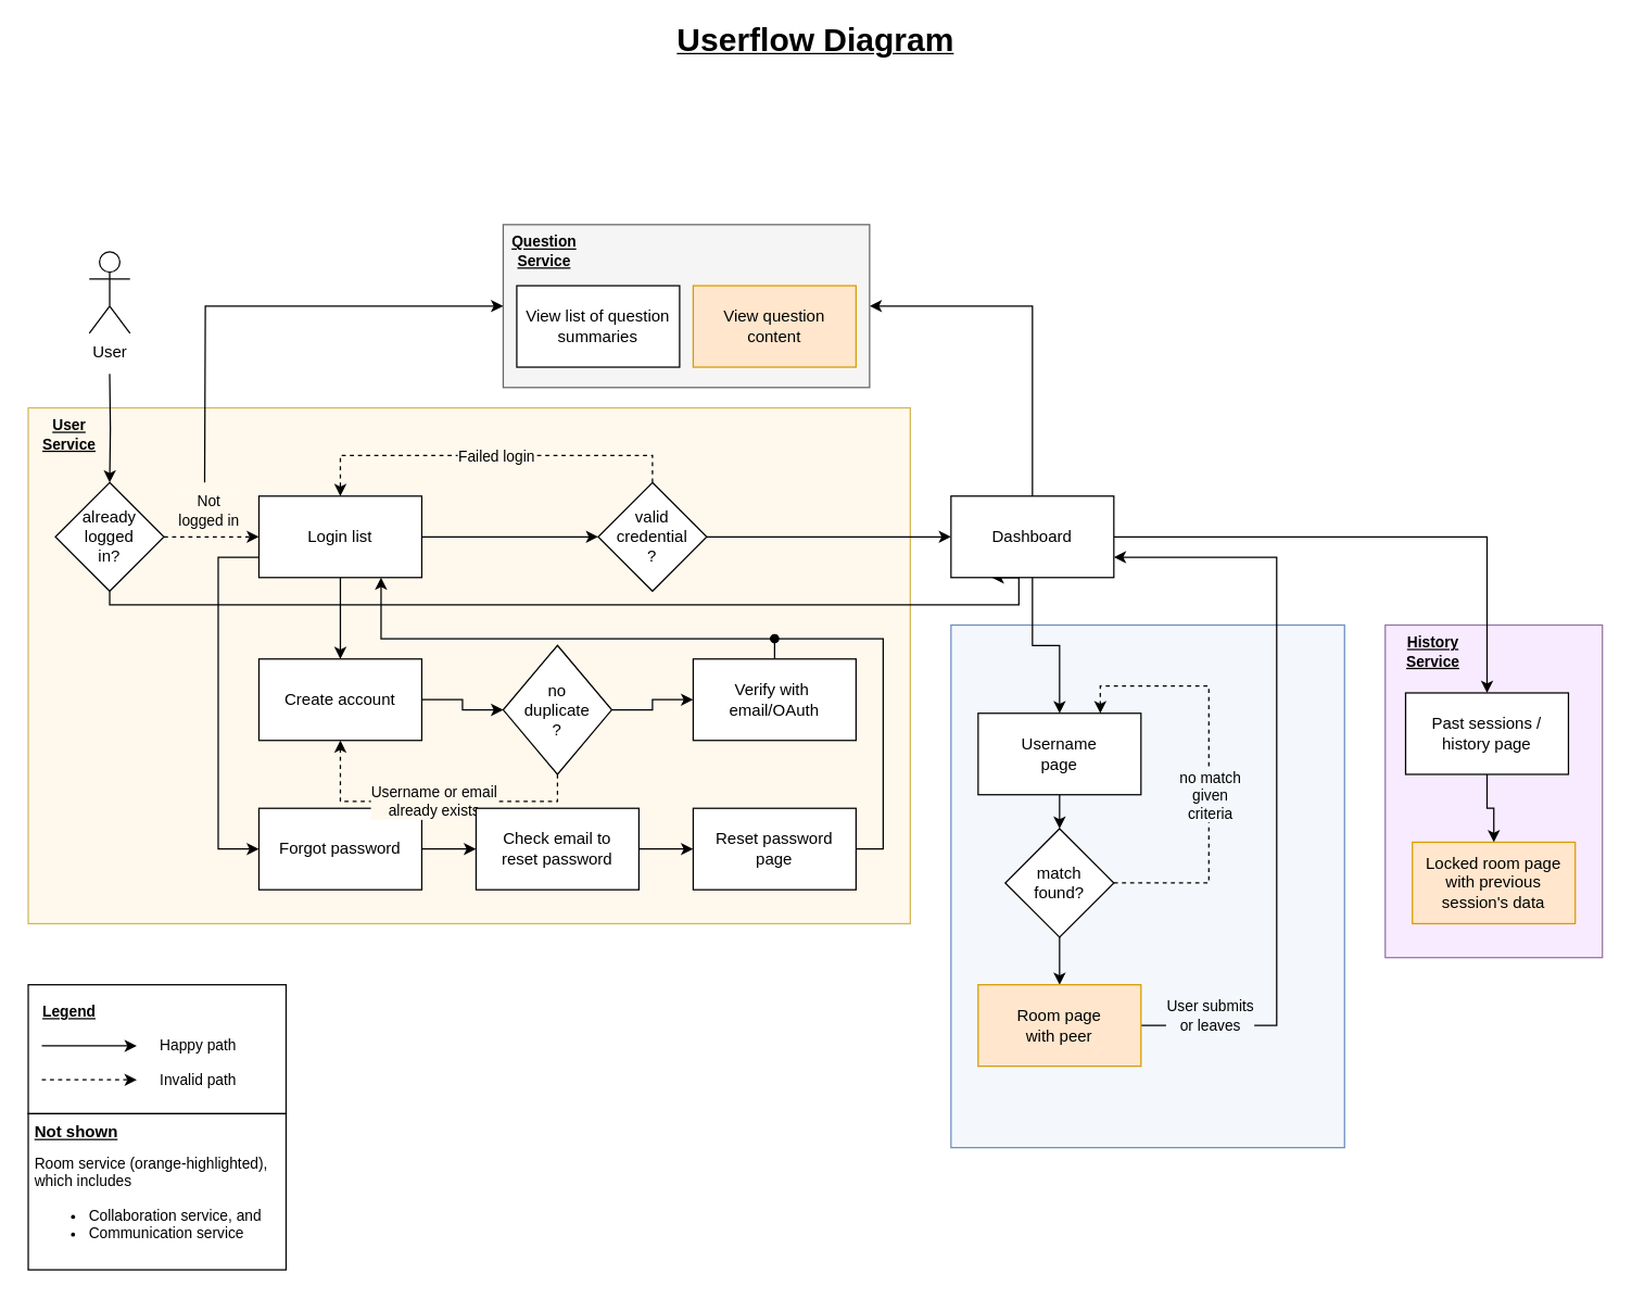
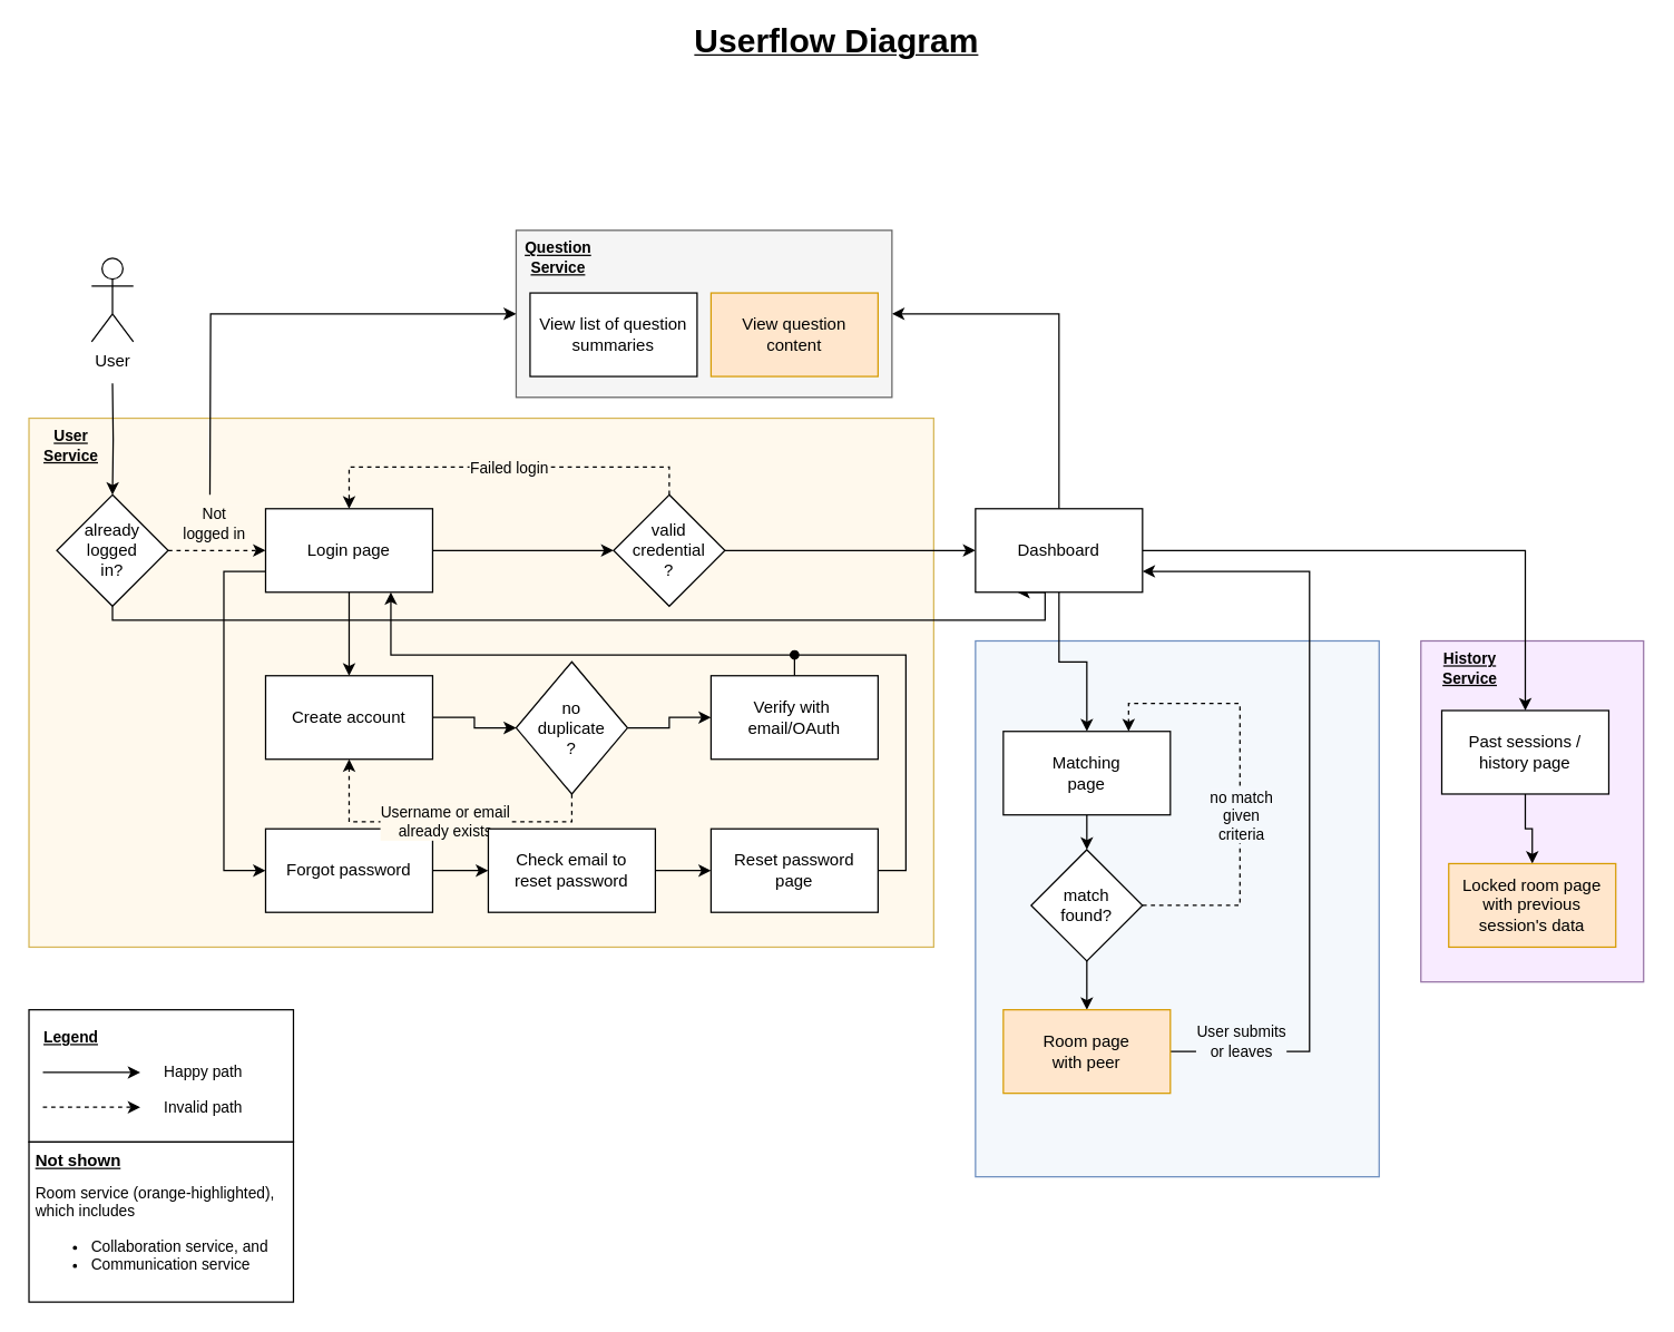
  <mxCell id="0" />
  <mxCell id="1" parent="0" />
  <mxCell id="2" value="&lt;span style=&quot;&quot;&gt;Legend&lt;/span&gt;" style="rounded=0;whiteSpace=wrap;html=1;labelBackgroundColor=none;comic=0;align=left;labelPadding=0;metaEdit=0;horizontal=1;labelPosition=center;verticalLabelPosition=middle;verticalAlign=top;spacingRight=0;spacingLeft=0;labelBorderColor=none;fontColor=none;noLabel=1;" parent="1" vertex="1"><mxGeometry x="20" y="725" width="190" height="95" as="geometry" /></mxCell>
  <mxCell id="3" value="" style="rounded=0;whiteSpace=wrap;html=1;fontFamily=Helvetica;fontSize=11;fillColor=#F8EBFF;strokeColor=#9673a6;" parent="1" vertex="1"><mxGeometry x="1020" y="460" width="160" height="245" as="geometry" /></mxCell>
  <mxCell id="4" value="" style="rounded=0;whiteSpace=wrap;html=1;fontFamily=Helvetica;fontSize=11;fillColor=#F4F8FC;strokeColor=#6c8ebf;" parent="1" vertex="1"><mxGeometry x="700" y="460" width="290" height="385" as="geometry" /></mxCell>
  <mxCell id="5" value="" style="rounded=0;whiteSpace=wrap;html=1;fontFamily=Helvetica;fontSize=11;fillColor=#FFF9ED;strokeColor=#d6b656;" parent="1" vertex="1"><mxGeometry x="20" y="300" width="650" height="380" as="geometry" /></mxCell>
  <mxCell id="6" style="edgeStyle=orthogonalEdgeStyle;rounded=0;orthogonalLoop=1;jettySize=auto;html=1;exitX=1;exitY=0.5;exitDx=0;exitDy=0;dashed=1;" parent="1" source="9" target="13" edge="1"><mxGeometry relative="1" as="geometry" /></mxCell>
  <mxCell id="7" value="Not &lt;br&gt;logged in" style="edgeLabel;html=1;align=center;verticalAlign=middle;resizable=0;points=[];fontSize=11;fontFamily=Helvetica;fontColor=default;labelBackgroundColor=#FFF9ED;" parent="6" vertex="1" connectable="0"><mxGeometry x="-0.343" y="-1" relative="1" as="geometry"><mxPoint x="9" y="-21" as="offset" /></mxGeometry></mxCell>
  <mxCell id="8" style="edgeStyle=orthogonalEdgeStyle;shape=connector;rounded=0;orthogonalLoop=1;jettySize=auto;html=1;exitX=0.5;exitY=1;exitDx=0;exitDy=0;entryX=0.25;entryY=1;entryDx=0;entryDy=0;labelBackgroundColor=default;strokeColor=default;fontFamily=Helvetica;fontSize=11;fontColor=default;endArrow=classic;endFill=1;" parent="1" source="9" target="21" edge="1"><mxGeometry relative="1" as="geometry"><Array as="points"><mxPoint x="80" y="445" /><mxPoint x="750" y="445" /></Array></mxGeometry></mxCell>
  <mxCell id="9" value="already logged &lt;br&gt;in?" style="rhombus;whiteSpace=wrap;html=1;" parent="1" vertex="1"><mxGeometry x="40" y="355" width="80" height="80" as="geometry" /></mxCell>
  <mxCell id="10" value="" style="edgeStyle=orthogonalEdgeStyle;rounded=0;orthogonalLoop=1;jettySize=auto;html=1;" parent="1" source="13" target="17" edge="1"><mxGeometry relative="1" as="geometry" /></mxCell>
  <mxCell id="11" style="edgeStyle=orthogonalEdgeStyle;rounded=0;orthogonalLoop=1;jettySize=auto;html=1;exitX=0.5;exitY=1;exitDx=0;exitDy=0;entryX=0.5;entryY=0;entryDx=0;entryDy=0;" parent="1" source="13" target="23" edge="1"><mxGeometry relative="1" as="geometry" /></mxCell>
  <mxCell id="12" style="edgeStyle=orthogonalEdgeStyle;rounded=0;orthogonalLoop=1;jettySize=auto;html=1;exitX=0;exitY=0.75;exitDx=0;exitDy=0;entryX=0;entryY=0.5;entryDx=0;entryDy=0;" parent="1" source="13" target="25" edge="1"><mxGeometry relative="1" as="geometry"><Array as="points"><mxPoint x="160" y="410" /><mxPoint x="160" y="625" /></Array></mxGeometry></mxCell>
- <mxCell id="13" value="Login list" style="rounded=0;whiteSpace=wrap;html=1;" parent="1" vertex="1"><mxGeometry x="190" y="365" width="120" height="60" as="geometry" /></mxCell>
+ <mxCell id="13" value="Login page" style="rounded=0;whiteSpace=wrap;html=1;" parent="1" vertex="1"><mxGeometry x="190" y="365" width="120" height="60" as="geometry" /></mxCell>
  <mxCell id="14" style="edgeStyle=orthogonalEdgeStyle;rounded=0;orthogonalLoop=1;jettySize=auto;html=1;exitX=0.5;exitY=0;exitDx=0;exitDy=0;entryX=0.5;entryY=0;entryDx=0;entryDy=0;dashed=1;" parent="1" source="17" target="13" edge="1"><mxGeometry relative="1" as="geometry" /></mxCell>
  <mxCell id="15" value="Failed login" style="edgeLabel;html=1;align=center;verticalAlign=middle;resizable=0;points=[];fontSize=11;fontFamily=Helvetica;fontColor=default;labelBackgroundColor=#FFF9ED;" parent="14" vertex="1" connectable="0"><mxGeometry x="-0.029" relative="1" as="geometry"><mxPoint as="offset" /></mxGeometry></mxCell>
  <mxCell id="16" value="" style="edgeStyle=orthogonalEdgeStyle;rounded=0;orthogonalLoop=1;jettySize=auto;html=1;" parent="1" source="17" target="21" edge="1"><mxGeometry relative="1" as="geometry" /></mxCell>
  <mxCell id="17" value="valid credential&lt;br&gt;?" style="rhombus;whiteSpace=wrap;html=1;rounded=0;" parent="1" vertex="1"><mxGeometry x="440" y="355" width="80" height="80" as="geometry" /></mxCell>
  <mxCell id="18" style="edgeStyle=orthogonalEdgeStyle;rounded=0;orthogonalLoop=1;jettySize=auto;html=1;exitX=0.5;exitY=1;exitDx=0;exitDy=0;entryX=0.5;entryY=0;entryDx=0;entryDy=0;" parent="1" source="21" target="42" edge="1"><mxGeometry relative="1" as="geometry" /></mxCell>
  <mxCell id="19" style="edgeStyle=orthogonalEdgeStyle;rounded=0;orthogonalLoop=1;jettySize=auto;html=1;exitX=1;exitY=0.5;exitDx=0;exitDy=0;entryX=0.5;entryY=0;entryDx=0;entryDy=0;" parent="1" source="21" target="44" edge="1"><mxGeometry relative="1" as="geometry"><mxPoint x="850" y="395" as="sourcePoint" /></mxGeometry></mxCell>
  <mxCell id="20" style="edgeStyle=orthogonalEdgeStyle;rounded=0;html=1;exitX=0.5;exitY=0;exitDx=0;exitDy=0;entryX=1;entryY=0.5;entryDx=0;entryDy=0;fontSize=11;" parent="1" source="21" target="59" edge="1"><mxGeometry relative="1" as="geometry" /></mxCell>
  <mxCell id="21" value="Dashboard" style="whiteSpace=wrap;html=1;rounded=0;" parent="1" vertex="1"><mxGeometry x="700" y="365" width="120" height="60" as="geometry" /></mxCell>
  <mxCell id="22" style="edgeStyle=orthogonalEdgeStyle;rounded=0;orthogonalLoop=1;jettySize=auto;html=1;exitX=1;exitY=0.5;exitDx=0;exitDy=0;entryX=0;entryY=0.5;entryDx=0;entryDy=0;" parent="1" source="23" target="29" edge="1"><mxGeometry relative="1" as="geometry" /></mxCell>
  <mxCell id="23" value="Create account" style="rounded=0;whiteSpace=wrap;html=1;" parent="1" vertex="1"><mxGeometry x="190" y="485" width="120" height="60" as="geometry" /></mxCell>
  <mxCell id="24" value="" style="edgeStyle=orthogonalEdgeStyle;rounded=0;orthogonalLoop=1;jettySize=auto;html=1;" parent="1" source="25" target="33" edge="1"><mxGeometry relative="1" as="geometry" /></mxCell>
  <mxCell id="25" value="Forgot password" style="rounded=0;whiteSpace=wrap;html=1;" parent="1" vertex="1"><mxGeometry x="190" y="595" width="120" height="60" as="geometry" /></mxCell>
  <mxCell id="26" style="edgeStyle=orthogonalEdgeStyle;rounded=0;orthogonalLoop=1;jettySize=auto;html=1;exitX=1;exitY=0.5;exitDx=0;exitDy=0;entryX=0;entryY=0.5;entryDx=0;entryDy=0;" parent="1" source="29" target="31" edge="1"><mxGeometry relative="1" as="geometry" /></mxCell>
  <mxCell id="27" style="edgeStyle=orthogonalEdgeStyle;rounded=0;orthogonalLoop=1;jettySize=auto;html=1;exitX=0.5;exitY=1;exitDx=0;exitDy=0;entryX=0.5;entryY=1;entryDx=0;entryDy=0;dashed=1;" parent="1" source="29" target="23" edge="1"><mxGeometry relative="1" as="geometry" /></mxCell>
  <mxCell id="28" value="Username or email &lt;br&gt;already exists" style="edgeLabel;html=1;align=center;verticalAlign=middle;resizable=0;points=[];fontSize=11;fontFamily=Helvetica;fontColor=default;labelBackgroundColor=#FFF9ED;" parent="27" vertex="1" connectable="0"><mxGeometry x="0.086" y="2" relative="1" as="geometry"><mxPoint x="10" y="-3" as="offset" /></mxGeometry></mxCell>
  <mxCell id="29" value="no &lt;br&gt;duplicate&lt;br&gt;?" style="rhombus;whiteSpace=wrap;html=1;rounded=0;" parent="1" vertex="1"><mxGeometry x="370" y="475" width="80" height="95" as="geometry" /></mxCell>
  <mxCell id="30" style="edgeStyle=orthogonalEdgeStyle;rounded=0;orthogonalLoop=1;jettySize=auto;html=1;exitX=0.5;exitY=0;exitDx=0;exitDy=0;entryX=0.75;entryY=1;entryDx=0;entryDy=0;" parent="1" source="31" target="13" edge="1"><mxGeometry relative="1" as="geometry"><Array as="points"><mxPoint x="570" y="470" /><mxPoint x="280" y="470" /></Array></mxGeometry></mxCell>
  <mxCell id="31" value="Verify with&amp;nbsp;&lt;br&gt;email/OAuth" style="whiteSpace=wrap;html=1;rounded=0;" parent="1" vertex="1"><mxGeometry x="510" y="485" width="120" height="60" as="geometry" /></mxCell>
  <mxCell id="32" value="" style="edgeStyle=orthogonalEdgeStyle;shape=connector;rounded=0;orthogonalLoop=1;jettySize=auto;html=1;labelBackgroundColor=default;strokeColor=default;fontFamily=Helvetica;fontSize=11;fontColor=default;endArrow=classic;endFill=1;" parent="1" source="33" target="39" edge="1"><mxGeometry relative="1" as="geometry" /></mxCell>
  <mxCell id="33" value="Check email to &lt;br&gt;reset password" style="rounded=0;whiteSpace=wrap;html=1;" parent="1" vertex="1"><mxGeometry x="350" y="595" width="120" height="60" as="geometry" /></mxCell>
  <mxCell id="34" value="" style="endArrow=classic;html=1;rounded=0;labelBackgroundColor=default;strokeColor=default;fontFamily=Helvetica;fontSize=11;fontColor=default;shape=connector;endFill=1;" parent="1" edge="1"><mxGeometry width="50" height="50" relative="1" as="geometry"><mxPoint x="30" y="770" as="sourcePoint" /><mxPoint x="100" y="770" as="targetPoint" /></mxGeometry></mxCell>
  <mxCell id="35" value="Happy path" style="text;html=1;align=center;verticalAlign=middle;resizable=0;points=[];autosize=1;strokeColor=none;fillColor=none;fontSize=11;fontFamily=Helvetica;fontColor=default;" parent="1" vertex="1"><mxGeometry x="105" y="755" width="80" height="30" as="geometry" /></mxCell>
  <mxCell id="36" value="" style="endArrow=classic;html=1;rounded=0;labelBackgroundColor=default;strokeColor=default;fontFamily=Helvetica;fontSize=11;fontColor=default;shape=connector;endFill=1;dashed=1;" parent="1" edge="1"><mxGeometry width="50" height="50" relative="1" as="geometry"><mxPoint x="30" y="795" as="sourcePoint" /><mxPoint x="100" y="795" as="targetPoint" /></mxGeometry></mxCell>
  <mxCell id="37" value="Invalid path" style="text;html=1;align=center;verticalAlign=middle;resizable=0;points=[];autosize=1;strokeColor=none;fillColor=none;fontSize=11;fontFamily=Helvetica;fontColor=default;" parent="1" vertex="1"><mxGeometry x="105" y="780" width="80" height="30" as="geometry" /></mxCell>
  <mxCell id="38" style="edgeStyle=orthogonalEdgeStyle;shape=connector;rounded=0;orthogonalLoop=1;jettySize=auto;html=1;exitX=1;exitY=0.5;exitDx=0;exitDy=0;labelBackgroundColor=default;strokeColor=default;fontFamily=Helvetica;fontSize=11;fontColor=default;endArrow=oval;endFill=1;" parent="1" source="39" edge="1"><mxGeometry relative="1" as="geometry"><mxPoint x="570" y="470" as="targetPoint" /><Array as="points"><mxPoint x="650" y="625" /><mxPoint x="650" y="470" /></Array></mxGeometry></mxCell>
  <mxCell id="39" value="Reset password &lt;br&gt;page" style="rounded=0;whiteSpace=wrap;html=1;" parent="1" vertex="1"><mxGeometry x="510" y="595" width="120" height="60" as="geometry" /></mxCell>
  <mxCell id="40" value="User &lt;br&gt;Service" style="text;html=1;align=center;verticalAlign=middle;resizable=0;points=[];autosize=1;strokeColor=none;fillColor=none;fontSize=11;fontFamily=Helvetica;fontColor=default;fontStyle=5" parent="1" vertex="1"><mxGeometry x="20" y="300" width="60" height="40" as="geometry" /></mxCell>
  <mxCell id="41" style="edgeStyle=orthogonalEdgeStyle;rounded=0;orthogonalLoop=1;jettySize=auto;html=1;exitX=0.5;exitY=1;exitDx=0;exitDy=0;entryX=0.5;entryY=0;entryDx=0;entryDy=0;" parent="1" source="42" target="48" edge="1"><mxGeometry relative="1" as="geometry" /></mxCell>
- <mxCell id="42" value="Username&lt;br&gt;page" style="whiteSpace=wrap;html=1;rounded=0;" parent="1" vertex="1"><mxGeometry x="720" y="525" width="120" height="60" as="geometry" /></mxCell>
+ <mxCell id="42" value="Matching&lt;br&gt;page" style="whiteSpace=wrap;html=1;rounded=0;" parent="1" vertex="1"><mxGeometry x="720" y="525" width="120" height="60" as="geometry" /></mxCell>
  <mxCell id="43" value="" style="edgeStyle=orthogonalEdgeStyle;rounded=0;orthogonalLoop=1;jettySize=auto;html=1;" parent="1" source="44" target="52" edge="1"><mxGeometry relative="1" as="geometry" /></mxCell>
  <mxCell id="44" value="Past sessions / &lt;br&gt;history page" style="whiteSpace=wrap;html=1;rounded=0;" parent="1" vertex="1"><mxGeometry x="1035" y="510" width="120" height="60" as="geometry" /></mxCell>
  <mxCell id="45" style="edgeStyle=orthogonalEdgeStyle;rounded=0;orthogonalLoop=1;jettySize=auto;html=1;exitX=1;exitY=0.5;exitDx=0;exitDy=0;entryX=0.75;entryY=0;entryDx=0;entryDy=0;dashed=1;" parent="1" source="48" target="42" edge="1"><mxGeometry relative="1" as="geometry"><Array as="points"><mxPoint x="890" y="650" /><mxPoint x="890" y="505" /><mxPoint x="810" y="505" /></Array></mxGeometry></mxCell>
  <mxCell id="46" value="no match &lt;br&gt;given &lt;br&gt;criteria" style="edgeLabel;html=1;align=center;verticalAlign=middle;resizable=0;points=[];labelBackgroundColor=#F4F8FC;" parent="45" vertex="1" connectable="0"><mxGeometry x="0.126" y="-1" relative="1" as="geometry"><mxPoint x="-1" y="42" as="offset" /></mxGeometry></mxCell>
  <mxCell id="47" value="" style="edgeStyle=orthogonalEdgeStyle;rounded=0;orthogonalLoop=1;jettySize=auto;html=1;" parent="1" source="48" target="51" edge="1"><mxGeometry relative="1" as="geometry" /></mxCell>
  <mxCell id="48" value="match&lt;br&gt;found?" style="rhombus;whiteSpace=wrap;html=1;rounded=0;" parent="1" vertex="1"><mxGeometry x="740" y="610" width="80" height="80" as="geometry" /></mxCell>
  <mxCell id="49" style="edgeStyle=orthogonalEdgeStyle;rounded=0;orthogonalLoop=1;jettySize=auto;html=1;exitX=1;exitY=0.5;exitDx=0;exitDy=0;entryX=1;entryY=0.75;entryDx=0;entryDy=0;" parent="1" source="51" target="21" edge="1"><mxGeometry relative="1" as="geometry"><Array as="points"><mxPoint x="940" y="755" /><mxPoint x="940" y="410" /></Array></mxGeometry></mxCell>
  <mxCell id="50" value="User submits &lt;br&gt;or leaves" style="edgeLabel;html=1;align=center;verticalAlign=middle;resizable=0;points=[];labelBackgroundColor=#F4F8FC;" parent="49" vertex="1" connectable="0"><mxGeometry x="-0.222" y="2" relative="1" as="geometry"><mxPoint x="-48" y="112" as="offset" /></mxGeometry></mxCell>
  <mxCell id="51" value="Room page&lt;br&gt;with peer" style="whiteSpace=wrap;html=1;rounded=0;fillColor=#ffe6cc;strokeColor=#d79b00;" parent="1" vertex="1"><mxGeometry x="720" y="725" width="120" height="60" as="geometry" /></mxCell>
  <mxCell id="52" value="Locked room page&lt;br&gt;with previous session's data" style="whiteSpace=wrap;html=1;rounded=0;fillColor=#ffe6cc;strokeColor=#d79b00;" parent="1" vertex="1"><mxGeometry x="1040" y="620" width="120" height="60" as="geometry" /></mxCell>
  <mxCell id="53" value="History&lt;br&gt;Service" style="text;html=1;align=center;verticalAlign=middle;resizable=0;points=[];autosize=1;strokeColor=none;fillColor=none;fontSize=11;fontFamily=Helvetica;fontColor=default;fontStyle=5" parent="1" vertex="1"><mxGeometry x="1025" y="460" width="60" height="40" as="geometry" /></mxCell>
  <mxCell id="54" value="Legend" style="text;html=1;align=center;verticalAlign=middle;resizable=0;points=[];autosize=1;strokeColor=none;fillColor=none;fontSize=11;fontFamily=Helvetica;fontColor=default;fontStyle=5" parent="1" vertex="1"><mxGeometry x="20" y="730" width="60" height="30" as="geometry" /></mxCell>
  <mxCell id="55" value="&lt;font style=&quot;font-size: 24px&quot;&gt;Userflow Diagram&lt;/font&gt;" style="text;html=1;align=center;verticalAlign=middle;resizable=0;points=[];autosize=1;strokeColor=none;fillColor=none;fontStyle=5" parent="1" vertex="1"><mxGeometry x="490" y="20" width="220" height="20" as="geometry" /></mxCell>
  <mxCell id="56" value="&lt;b&gt;&lt;u&gt;Not shown&lt;/u&gt;&lt;/b&gt;" style="rounded=0;whiteSpace=wrap;html=1;labelBackgroundColor=default;comic=0;align=left;labelPadding=0;metaEdit=0;horizontal=1;labelPosition=center;verticalLabelPosition=middle;verticalAlign=top;spacingRight=0;spacingLeft=3;labelBorderColor=none;fontColor=default;" parent="1" vertex="1"><mxGeometry x="20" y="820" width="190" height="115" as="geometry" /></mxCell>
  <mxCell id="57" value="Room service (orange-highlighted), which includes&lt;br&gt;&lt;ul&gt;&lt;li&gt;Collaboration service, and&lt;/li&gt;&lt;li&gt;Communication service&lt;/li&gt;&lt;/ul&gt;" style="text;html=1;strokeColor=none;fillColor=none;align=left;verticalAlign=middle;whiteSpace=wrap;rounded=0;labelBackgroundColor=default;fontSize=11;fontColor=default;" parent="1" vertex="1"><mxGeometry x="23" y="873" width="177" height="30" as="geometry" /></mxCell>
  <mxCell id="58" value="" style="group" parent="1" vertex="1" connectable="0"><mxGeometry x="370" y="165" width="270" height="120" as="geometry" /></mxCell>
  <mxCell id="59" value="" style="rounded=0;whiteSpace=wrap;html=1;fillColor=#f5f5f5;fontColor=#333333;strokeColor=#666666;" parent="58" vertex="1"><mxGeometry width="270" height="120" as="geometry" /></mxCell>
  <mxCell id="60" value="Question&lt;br&gt;Service" style="text;html=1;align=center;verticalAlign=middle;resizable=0;points=[];autosize=1;strokeColor=none;fillColor=none;fontSize=11;fontFamily=Helvetica;fontColor=default;fontStyle=5" parent="58" vertex="1"><mxGeometry y="5" width="60" height="30" as="geometry" /></mxCell>
  <mxCell id="61" value="View list of question summaries" style="rounded=0;whiteSpace=wrap;html=1;" parent="58" vertex="1"><mxGeometry x="10" y="45" width="120" height="60" as="geometry" /></mxCell>
  <mxCell id="62" value="View question &lt;br&gt;content" style="rounded=0;whiteSpace=wrap;html=1;fillColor=#ffe6cc;strokeColor=#d79b00;" parent="58" vertex="1"><mxGeometry x="140" y="45" width="120" height="60" as="geometry" /></mxCell>
  <mxCell id="63" style="edgeStyle=orthogonalEdgeStyle;html=1;exitX=0;exitY=0.5;exitDx=0;exitDy=0;rounded=0;startArrow=classic;startFill=1;endArrow=none;endFill=0;" parent="1" source="59" edge="1"><mxGeometry relative="1" as="geometry"><mxPoint x="150" y="355" as="targetPoint" /></mxGeometry></mxCell>
  <mxCell id="64" style="edgeStyle=orthogonalEdgeStyle;shape=connector;rounded=0;html=1;entryX=0.5;entryY=0;entryDx=0;entryDy=0;labelBackgroundColor=default;fontFamily=Helvetica;fontSize=11;fontColor=default;startArrow=none;startFill=0;endArrow=classic;endFill=1;strokeColor=default;" parent="1" target="9" edge="1"><mxGeometry relative="1" as="geometry"><mxPoint x="80" y="275" as="sourcePoint" /></mxGeometry></mxCell>
  <mxCell id="65" value="User" style="shape=umlActor;verticalLabelPosition=bottom;verticalAlign=top;html=1;outlineConnect=0;" parent="1" vertex="1"><mxGeometry x="65" y="185" width="30" height="60" as="geometry" /></mxCell>
